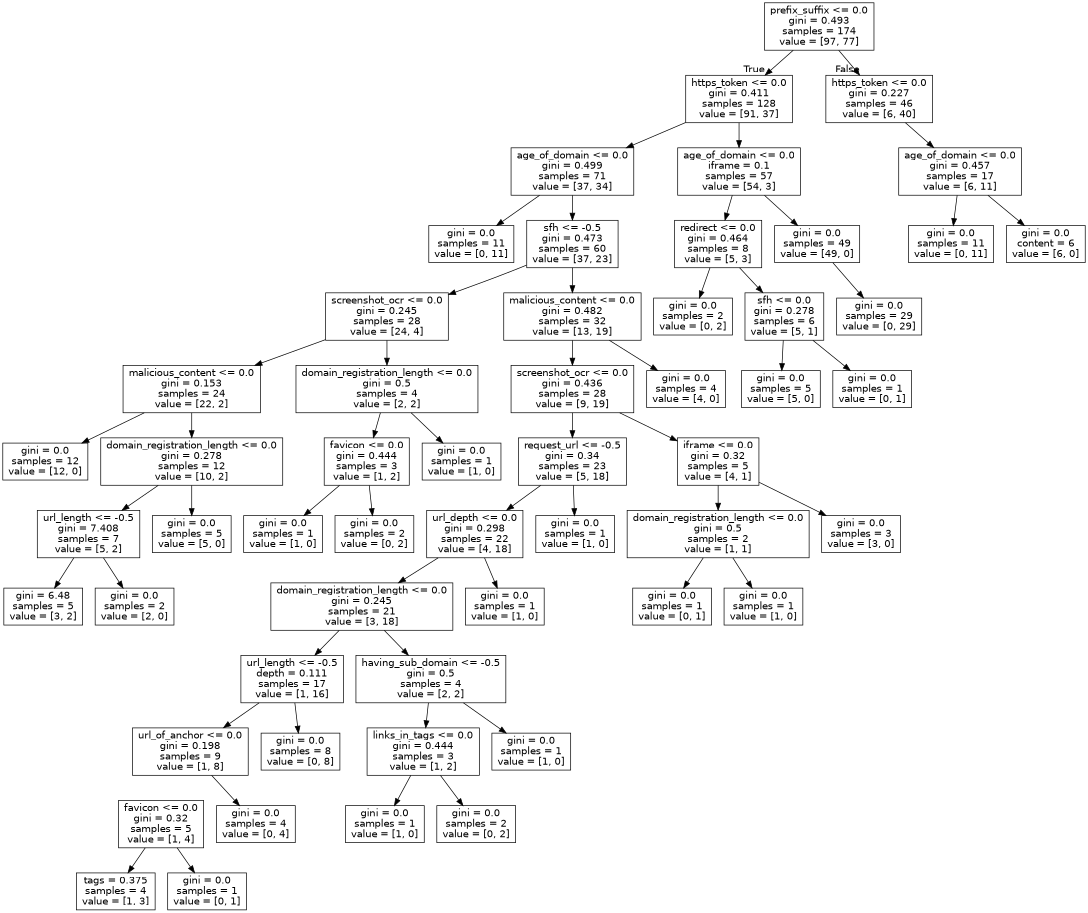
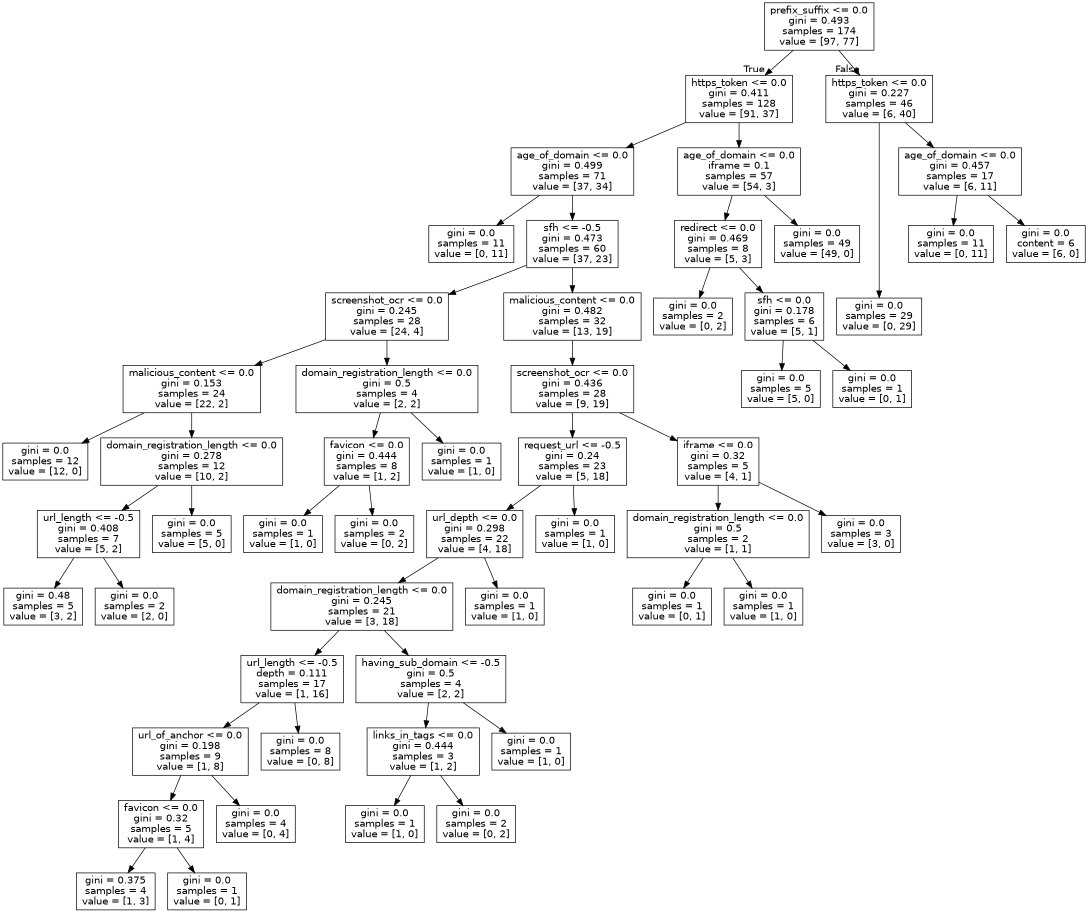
  digraph {
    node [fontname=helvetica shape=box]
    edge [fontname=helvetica]
    n1 [label="prefix_suffix <= 0.0\ngini = 0.493\nsamples = 174\nvalue = [97, 77]"]
    n2 [label="https_token <= 0.0\ngini = 0.411\nsamples = 128\nvalue = [91, 37]"]
    n3 [label="https_token <= 0.0\ngini = 0.227\nsamples = 46\nvalue = [6, 40]"]
    n4 [label="age_of_domain <= 0.0\ngini = 0.499\nsamples = 71\nvalue = [37, 34]"]
    n5 [label="age_of_domain <= 0.0\niframe = 0.1\nsamples = 57\nvalue = [54, 3]"]
    n6 [label="gini = 0.0\nsamples = 29\nvalue = [0, 29]"]
    n7 [label="age_of_domain <= 0.0\ngini = 0.457\nsamples = 17\nvalue = [6, 11]"]
    n8 [label="sfh <= -0.5\ngini = 0.473\nsamples = 60\nvalue = [37, 23]"]
    n9 [label="gini = 0.0\nsamples = 11\nvalue = [0, 11]"]
    n10 [label="gini = 0.0\nsamples = 49\nvalue = [49, 0]"]
-   n11 [label="redirect <= 0.0\ngini = 0.464\nsamples = 8\nvalue = [5, 3]"]
+   n11 [label="redirect <= 0.0\ngini = 0.469\nsamples = 8\nvalue = [5, 3]"]
    n12 [label="malicious_content <= 0.0\ngini = 0.482\nsamples = 32\nvalue = [13, 19]"]
    n13 [label="screenshot_ocr <= 0.0\ngini = 0.245\nsamples = 28\nvalue = [24, 4]"]
    n14 [label="screenshot_ocr <= 0.0\ngini = 0.436\nsamples = 28\nvalue = [9, 19]"]
-   n15 [label="gini = 0.0\nsamples = 4\nvalue = [4, 0]"]
    n16 [label="malicious_content <= 0.0\ngini = 0.153\nsamples = 24\nvalue = [22, 2]"]
    n17 [label="domain_registration_length <= 0.0\ngini = 0.5\nsamples = 4\nvalue = [2, 2]"]
-   n18 [label="request_url <= -0.5\ngini = 0.34\nsamples = 23\nvalue = [5, 18]"]
+   n18 [label="request_url <= -0.5\ngini = 0.24\nsamples = 23\nvalue = [5, 18]"]
    n19 [label="iframe <= 0.0\ngini = 0.32\nsamples = 5\nvalue = [4, 1]"]
    n20 [label="url_depth <= 0.0\ngini = 0.298\nsamples = 22\nvalue = [4, 18]"]
    n21 [label="gini = 0.0\nsamples = 1\nvalue = [1, 0]"]
    n22 [label="domain_registration_length <= 0.0\ngini = 0.5\nsamples = 2\nvalue = [1, 1]"]
    n23 [label="gini = 0.0\nsamples = 3\nvalue = [3, 0]"]
    n24 [label="domain_registration_length <= 0.0\ngini = 0.245\nsamples = 21\nvalue = [3, 18]"]
    n25 [label="gini = 0.0\nsamples = 1\nvalue = [1, 0]"]
    n26 [label="url_length <= -0.5\ndepth = 0.111\nsamples = 17\nvalue = [1, 16]"]
    n27 [label="having_sub_domain <= -0.5\ngini = 0.5\nsamples = 4\nvalue = [2, 2]"]
    n28 [label="url_of_anchor <= 0.0\ngini = 0.198\nsamples = 9\nvalue = [1, 8]"]
    n29 [label="gini = 0.0\nsamples = 8\nvalue = [0, 8]"]
    n30 [label="links_in_tags <= 0.0\ngini = 0.444\nsamples = 3\nvalue = [1, 2]"]
    n31 [label="gini = 0.0\nsamples = 1\nvalue = [1, 0]"]
    n32 [label="favicon <= 0.0\ngini = 0.32\nsamples = 5\nvalue = [1, 4]"]
    n33 [label="gini = 0.0\nsamples = 4\nvalue = [0, 4]"]
-   n34 [label="tags = 0.375\nsamples = 4\nvalue = [1, 3]"]
+   n34 [label="gini = 0.375\nsamples = 4\nvalue = [1, 3]"]
    n35 [label="gini = 0.0\nsamples = 1\nvalue = [0, 1]"]
    n36 [label="gini = 0.0\nsamples = 1\nvalue = [1, 0]"]
    n37 [label="gini = 0.0\nsamples = 2\nvalue = [0, 2]"]
    n38 [label="gini = 0.0\nsamples = 1\nvalue = [0, 1]"]
    n39 [label="gini = 0.0\nsamples = 1\nvalue = [1, 0]"]
    n40 [label="gini = 0.0\nsamples = 12\nvalue = [12, 0]"]
    n41 [label="domain_registration_length <= 0.0\ngini = 0.278\nsamples = 12\nvalue = [10, 2]"]
-   n42 [label="favicon <= 0.0\ngini = 0.444\nsamples = 3\nvalue = [1, 2]"]
+   n42 [label="favicon <= 0.0\ngini = 0.444\nsamples = 8\nvalue = [1, 2]"]
    n43 [label="gini = 0.0\nsamples = 1\nvalue = [1, 0]"]
-   n44 [label="url_length <= -0.5\ngini = 7.408\nsamples = 7\nvalue = [5, 2]"]
+   n44 [label="url_length <= -0.5\ngini = 0.408\nsamples = 7\nvalue = [5, 2]"]
    n45 [label="gini = 0.0\nsamples = 5\nvalue = [5, 0]"]
-   n46 [label="gini = 6.48\nsamples = 5\nvalue = [3, 2]"]
+   n46 [label="gini = 0.48\nsamples = 5\nvalue = [3, 2]"]
    n47 [label="gini = 0.0\nsamples = 2\nvalue = [2, 0]"]
    n48 [label="gini = 0.0\nsamples = 1\nvalue = [1, 0]"]
    n49 [label="gini = 0.0\nsamples = 2\nvalue = [0, 2]"]
-   n50 [label="sfh <= 0.0\ngini = 0.278\nsamples = 6\nvalue = [5, 1]"]
+   n50 [label="sfh <= 0.0\ngini = 0.178\nsamples = 6\nvalue = [5, 1]"]
    n51 [label="gini = 0.0\nsamples = 2\nvalue = [0, 2]"]
    n52 [label="gini = 0.0\nsamples = 5\nvalue = [5, 0]"]
    n53 [label="gini = 0.0\nsamples = 1\nvalue = [0, 1]"]
    n54 [label="gini = 0.0\ncontent = 6\nvalue = [6, 0]"]
    n55 [label="gini = 0.0\nsamples = 11\nvalue = [0, 11]"]
    n1 -> n2 [headlabel=True labelangle=45 labeldistance=2.5]
    n1 -> n3 [headlabel=False labelangle=-45 labeldistance=2.5]
    n2 -> n4
    n2 -> n5
-   n10 -> n6
+   n3 -> n6
    n3 -> n7
    n4 -> n8
    n4 -> n9
    n5 -> n10
    n5 -> n11
    n7 -> n54
    n7 -> n55
    n8 -> n12
    n8 -> n13
    n11 -> n50
    n11 -> n51
    n12 -> n14
-   n12 -> n15
    n13 -> n16
    n13 -> n17
    n14 -> n18
    n14 -> n19
    n16 -> n40
    n16 -> n41
    n17 -> n42
    n17 -> n43
    n18 -> n20
    n18 -> n21
    n19 -> n22
    n19 -> n23
    n20 -> n24
    n20 -> n25
    n22 -> n38
    n22 -> n39
    n24 -> n26
    n24 -> n27
    n26 -> n28
    n26 -> n29
    n27 -> n30
    n27 -> n31
+   n28 -> n32
    n28 -> n33
    n30 -> n36
    n30 -> n37
    n32 -> n34
    n32 -> n35
    n41 -> n44
    n41 -> n45
    n42 -> n48
    n42 -> n49
    n44 -> n46
    n44 -> n47
    n50 -> n52
    n50 -> n53
  }
